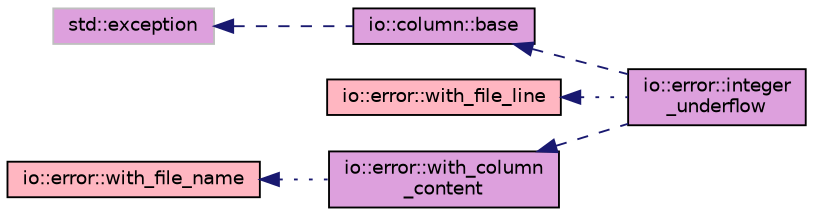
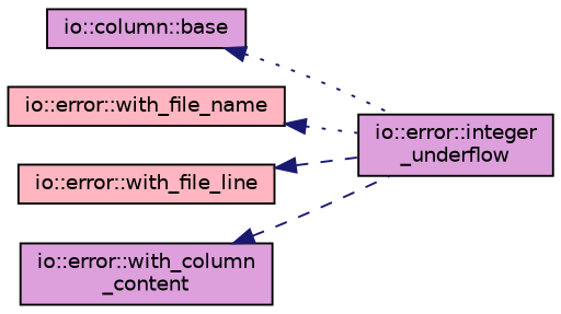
  digraph {
    rankdir=LR
    node [color=black fillcolor=plum fontname=Helvetica fontsize=10 shape=record style=filled]
    edge [color=midnightblue dir=back fontname=Helvetica fontsize=10 labelfontname=Helvetica labelfontsize=10 style=dashed]
    n1 [fontcolor=black height=0.2 label="io::error::integer\l_underflow" width=0.4]
    n2 [height=0.2 label="io::column::base" width=0.4]
-   n3 [color=grey75 height=0.2 label="std::exception" width=0.4]
    n4 [fillcolor=lightpink height=0.2 label="io::error::with_file_name" width=0.4]
    n5 [fillcolor=lightpink height=0.2 label="io::error::with_file_line" width=0.4]
    n6 [height=0.2 label="io::error::with_column\l_content" width=0.4]
-   n2 -> n1
-   n3 -> n2
-   n4 -> n6 [style=dotted]
-   n5 -> n1 [style=dotted]
+   n2 -> n1 [style=dotted]
+   n4 -> n1 [style=dotted]
+   n5 -> n1
    n6 -> n1
  }
